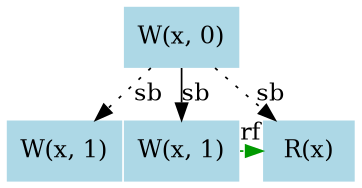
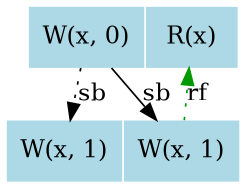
  digraph {
    nodesep=0
    ranksep=0
    node [shape=none style=filled fillcolor=lightblue]
    edge [style=dotted]
    n1 [label="W(x, 0)"]
    n2 [label="W(x, 1)"]
    n3 [label="W(x, 1)"]
    n4 [label="R(x)"]
    n1 -> n2 [label=sb]
    n1 -> n3 [label=sb style=solid]
-   n1 -> n4 [label=sb]
    n3 -> n4 [color="#009900" constraint=false label=rf]
  }
